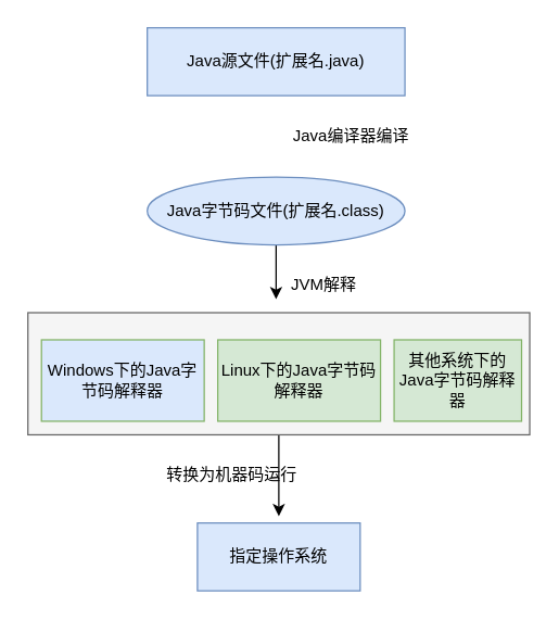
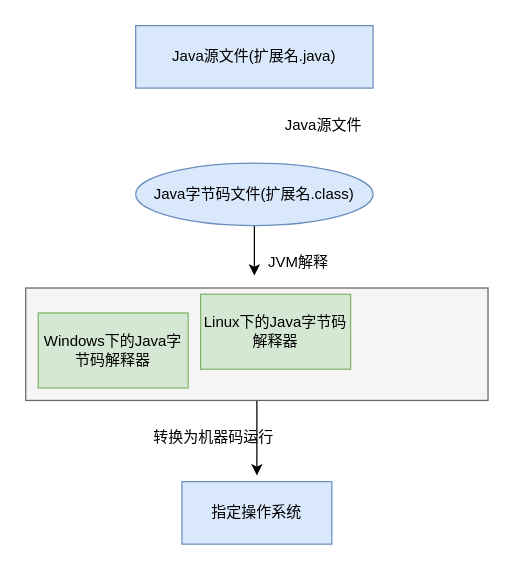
  <mxCell id="0" />
  <mxCell id="1" parent="0" />
  <mxCell id="2" value="Java源文件(扩展名.java)" style="rounded=0;whiteSpace=wrap;html=1;fillColor=#dae8fc;strokeColor=#6c8ebf;" vertex="1" parent="1"><mxGeometry x="108" y="20" width="190" height="50" as="geometry" /></mxCell>
  <mxCell id="3" style="edgeStyle=orthogonalEdgeStyle;rounded=0;orthogonalLoop=1;jettySize=auto;html=1;exitX=0.5;exitY=1;exitDx=0;exitDy=0;" edge="1" parent="1" source="4"><mxGeometry relative="1" as="geometry"><mxPoint x="203" y="220" as="targetPoint" /></mxGeometry></mxCell>
  <mxCell id="4" value="Java字节码文件(扩展名.class)" style="ellipse;whiteSpace=wrap;html=1;fillColor=#dae8fc;strokeColor=#6c8ebf;" vertex="1" parent="1"><mxGeometry x="108" y="130" width="190" height="50" as="geometry" /></mxCell>
- <mxCell id="5" value="Java编译器编译" style="text;html=1;align=center;verticalAlign=middle;resizable=0;points=[];autosize=1;strokeColor=none;fillColor=none;" vertex="1" parent="1"><mxGeometry x="208" y="90" width="100" height="20" as="geometry" /></mxCell>
+ <mxCell id="5" value="Java源文件" style="text;html=1;align=center;verticalAlign=middle;resizable=0;points=[];autosize=1;strokeColor=none;fillColor=none;" vertex="1" parent="1"><mxGeometry x="208" y="90" width="100" height="20" as="geometry" /></mxCell>
  <mxCell id="6" style="edgeStyle=orthogonalEdgeStyle;rounded=0;orthogonalLoop=1;jettySize=auto;html=1;exitX=0.5;exitY=1;exitDx=0;exitDy=0;" edge="1" parent="1" source="7"><mxGeometry relative="1" as="geometry"><mxPoint x="205" y="380" as="targetPoint" /></mxGeometry></mxCell>
  <mxCell id="7" value="" style="rounded=0;whiteSpace=wrap;html=1;fillColor=#f5f5f5;fontColor=#333333;strokeColor=#666666;" vertex="1" parent="1"><mxGeometry x="20" y="230" width="370" height="90" as="geometry" /></mxCell>
  <mxCell id="8" value="JVM解释" style="text;html=1;align=center;verticalAlign=middle;resizable=0;points=[];autosize=1;strokeColor=none;fillColor=none;" vertex="1" parent="1"><mxGeometry x="208" y="200" width="60" height="20" as="geometry" /></mxCell>
- <mxCell id="9" value="Windows下的Java字节码解释器" style="rounded=0;whiteSpace=wrap;html=1;fillColor=#dae8fc;strokeColor=#82b366;" vertex="1" parent="1"><mxGeometry x="30" y="250" width="120" height="60" as="geometry" /></mxCell>
- <mxCell id="10" value="Linux下的Java字节码解释器" style="rounded=0;whiteSpace=wrap;html=1;fillColor=#d5e8d4;strokeColor=#82b366;" vertex="1" parent="1"><mxGeometry x="160" y="250" width="120" height="60" as="geometry" /></mxCell>
- <mxCell id="11" value="其他系统下的Java字节码解释器" style="rounded=0;whiteSpace=wrap;html=1;fillColor=#d5e8d4;strokeColor=#82b366;" vertex="1" parent="1"><mxGeometry x="290" y="250" width="94" height="60" as="geometry" /></mxCell>
+ <mxCell id="9" value="Windows下的Java字节码解释器" style="rounded=0;whiteSpace=wrap;html=1;fillColor=#d5e8d4;strokeColor=#82b366;" vertex="1" parent="1"><mxGeometry x="30" y="250" width="120" height="60" as="geometry" /></mxCell>
+ <mxCell id="10" value="Linux下的Java字节码解释器" style="rounded=0;whiteSpace=wrap;html=1;fillColor=#d5e8d4;strokeColor=#82b366;" vertex="1" parent="1"><mxGeometry x="160" y="235" width="120" height="60" as="geometry" /></mxCell>
  <mxCell id="12" value="指定操作系统" style="rounded=0;whiteSpace=wrap;html=1;fillColor=#dae8fc;strokeColor=#6c8ebf;" vertex="1" parent="1"><mxGeometry x="145" y="385" width="120" height="50" as="geometry" /></mxCell>
  <mxCell id="13" value="转换为机器码运行" style="text;html=1;align=center;verticalAlign=middle;resizable=0;points=[];autosize=1;strokeColor=none;fillColor=none;" vertex="1" parent="1"><mxGeometry x="115" y="340" width="110" height="20" as="geometry" /></mxCell>
